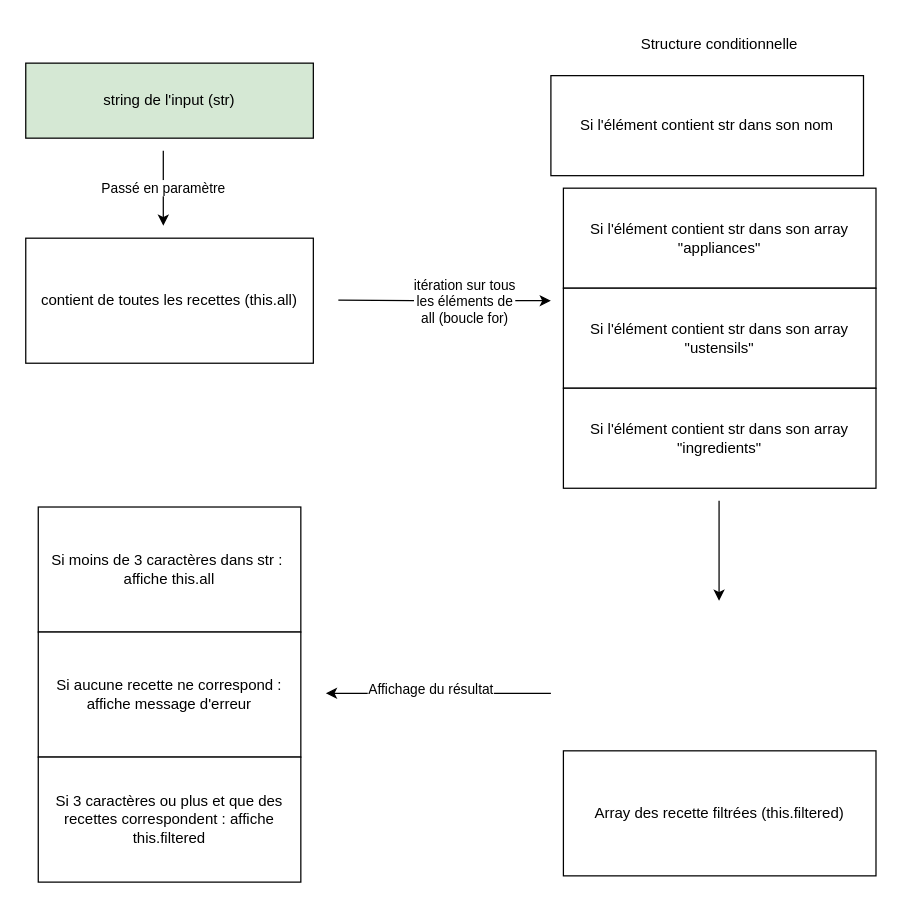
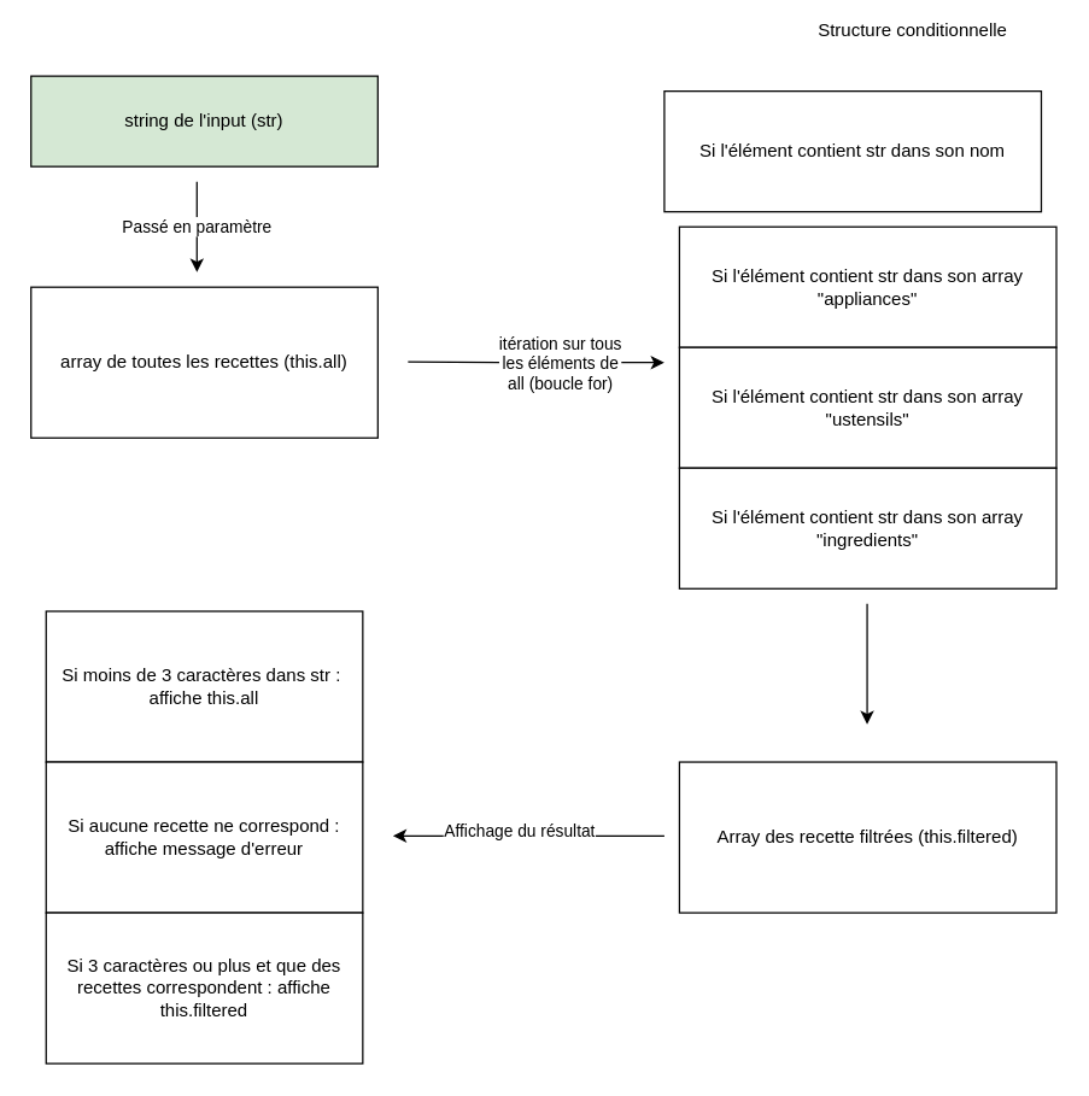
  <mxCell id="0" />
  <mxCell id="1" parent="0" />
- <mxCell id="2" value="contient de toutes les recettes (this.all)" style="rounded=0;whiteSpace=wrap;html=1;" vertex="1" parent="1"><mxGeometry x="20" y="190" width="230" height="100" as="geometry" /></mxCell>
+ <mxCell id="2" value="array de toutes les recettes (this.all)" style="rounded=0;whiteSpace=wrap;html=1;" vertex="1" parent="1"><mxGeometry x="20" y="190" width="230" height="100" as="geometry" /></mxCell>
  <mxCell id="3" value="string de l'input (str)" style="rounded=0;whiteSpace=wrap;html=1;fillColor=#d5e8d4;" vertex="1" parent="1"><mxGeometry x="20" y="50" width="230" height="60" as="geometry" /></mxCell>
  <mxCell id="4" value="Passé en paramètre" style="endArrow=classic;html=1;rounded=0;" edge="1" parent="1"><mxGeometry width="50" height="50" relative="1" as="geometry"><mxPoint x="130" y="120" as="sourcePoint" /><mxPoint x="130" y="180" as="targetPoint" /></mxGeometry></mxCell>
  <mxCell id="5" value="Si l'élément contient str dans son nom" style="rounded=0;whiteSpace=wrap;html=1;" vertex="1" parent="1"><mxGeometry x="440" y="60" width="250" height="80" as="geometry" /></mxCell>
  <mxCell id="6" value="Si l'élément contient str dans son array &quot;appliances&quot;" style="rounded=0;whiteSpace=wrap;html=1;" vertex="1" parent="1"><mxGeometry x="450" y="150" width="250" height="80" as="geometry" /></mxCell>
  <mxCell id="7" value="Si l'élément contient str dans son array &quot;ustensils&quot;" style="rounded=0;whiteSpace=wrap;html=1;" vertex="1" parent="1"><mxGeometry x="450" y="230" width="250" height="80" as="geometry" /></mxCell>
  <mxCell id="8" value="Si l'élément contient str dans son array &quot;ingredients&quot;" style="rounded=0;whiteSpace=wrap;html=1;" vertex="1" parent="1"><mxGeometry x="450" y="310" width="250" height="80" as="geometry" /></mxCell>
  <mxCell id="9" value="" style="endArrow=classic;html=1;rounded=0;" edge="1" parent="1"><mxGeometry width="50" height="50" relative="1" as="geometry"><mxPoint x="270" y="239.5" as="sourcePoint" /><mxPoint x="440" y="240" as="targetPoint" /><Array as="points"><mxPoint x="330" y="240" /></Array></mxGeometry></mxCell>
  <mxCell id="10" value="itération sur tous &lt;br&gt;les éléments de &lt;br&gt;all (boucle for)" style="edgeLabel;html=1;align=center;verticalAlign=middle;resizable=0;points=[];" vertex="1" connectable="0" parent="9"><mxGeometry x="0.186" y="1" relative="1" as="geometry"><mxPoint y="1" as="offset" /></mxGeometry></mxCell>
- <mxCell id="11" value="Structure conditionnelle" style="text;html=1;strokeColor=none;fillColor=none;align=center;verticalAlign=middle;whiteSpace=wrap;rounded=0;" vertex="1" parent="1"><mxGeometry x="510" y="20" width="130" height="30" as="geometry" /></mxCell>
- <mxCell id="12" value="Array des recette filtrées (this.filtered)" style="rounded=0;whiteSpace=wrap;html=1;" vertex="1" parent="1"><mxGeometry x="450" y="600" width="250" height="100" as="geometry" /></mxCell>
+ <mxCell id="11" value="Structure conditionnelle" style="text;html=1;strokeColor=none;fillColor=none;align=center;verticalAlign=middle;whiteSpace=wrap;rounded=0;" vertex="1" parent="1"><mxGeometry x="540" y="5" width="130" height="30" as="geometry" /></mxCell>
+ <mxCell id="12" value="Array des recette filtrées (this.filtered)" style="rounded=0;whiteSpace=wrap;html=1;" vertex="1" parent="1"><mxGeometry x="450" y="505" width="250" height="100" as="geometry" /></mxCell>
  <mxCell id="13" value="" style="endArrow=classic;html=1;rounded=0;" edge="1" parent="1"><mxGeometry width="50" height="50" relative="1" as="geometry"><mxPoint x="574.5" y="400" as="sourcePoint" /><mxPoint x="574.5" y="480" as="targetPoint" /></mxGeometry></mxCell>
  <mxCell id="14" value="" style="endArrow=classic;html=1;rounded=0;" edge="1" parent="1"><mxGeometry width="50" height="50" relative="1" as="geometry"><mxPoint x="390" y="554" as="sourcePoint" /><mxPoint x="260" y="554" as="targetPoint" /><Array as="points"><mxPoint x="440" y="554" /></Array></mxGeometry></mxCell>
  <mxCell id="15" value="Affichage du résultat" style="edgeLabel;html=1;align=center;verticalAlign=middle;resizable=0;points=[];" vertex="1" connectable="0" parent="14"><mxGeometry x="0.282" y="-4" relative="1" as="geometry"><mxPoint as="offset" /></mxGeometry></mxCell>
  <mxCell id="16" value="Si moins de 3 caractères dans str :&amp;nbsp;&lt;br&gt;affiche this.all" style="rounded=0;whiteSpace=wrap;html=1;" vertex="1" parent="1"><mxGeometry x="30" y="405" width="210" height="100" as="geometry" /></mxCell>
  <mxCell id="17" value="Si aucune recette ne correspond : affiche message d'erreur" style="rounded=0;whiteSpace=wrap;html=1;" vertex="1" parent="1"><mxGeometry x="30" y="505" width="210" height="100" as="geometry" /></mxCell>
  <mxCell id="18" value="Si 3 caractères ou plus et que des recettes correspondent : affiche this.filtered" style="rounded=0;whiteSpace=wrap;html=1;" vertex="1" parent="1"><mxGeometry x="30" y="605" width="210" height="100" as="geometry" /></mxCell>
